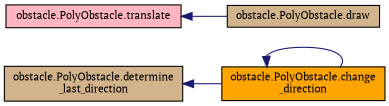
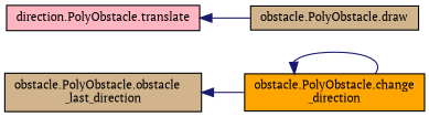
  digraph {
    fontname="PT Serif"
    rankdir=LR
    node [color=black fillcolor=tan fontname="PT Serif" fontsize=10 shape=record style=filled]
    edge [color=midnightblue dir=back fontname="PT Serif" fontsize=10 labelfontname=Helvetica labelfontsize=10 style=solid]
-   n1 [fontcolor=black height=0.2 label="obstacle.PolyObstacle.determine\l_last_direction" width=0.4]
+   n1 [fontcolor=black height=0.2 label="obstacle.PolyObstacle.obstacle\l_last_direction" width=0.4]
    n2 [fillcolor=orange height=0.2 label="obstacle.PolyObstacle.change\l_direction" width=0.4]
-   n3 [fillcolor=lightpink height=0.2 label="obstacle.PolyObstacle.translate" width=0.4]
+   n3 [fillcolor=lightpink height=0.2 label="direction.PolyObstacle.translate" width=0.4]
    n4 [height=0.2 label="obstacle.PolyObstacle.draw" width=0.4]
    n1 -> n2
    n2 -> n2
    n3 -> n4
  }
